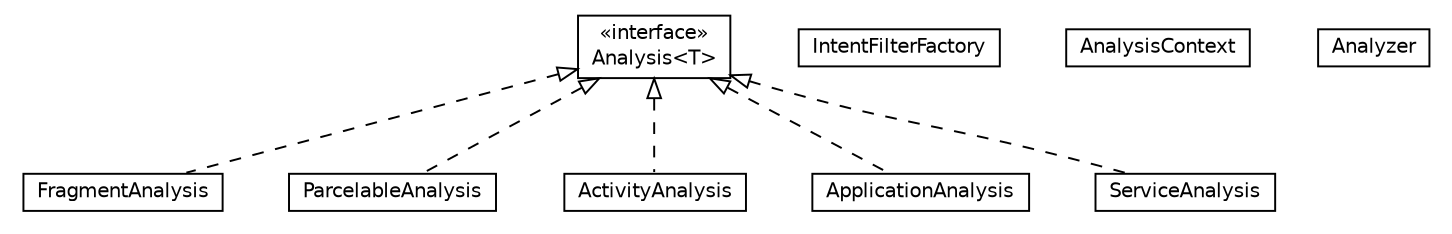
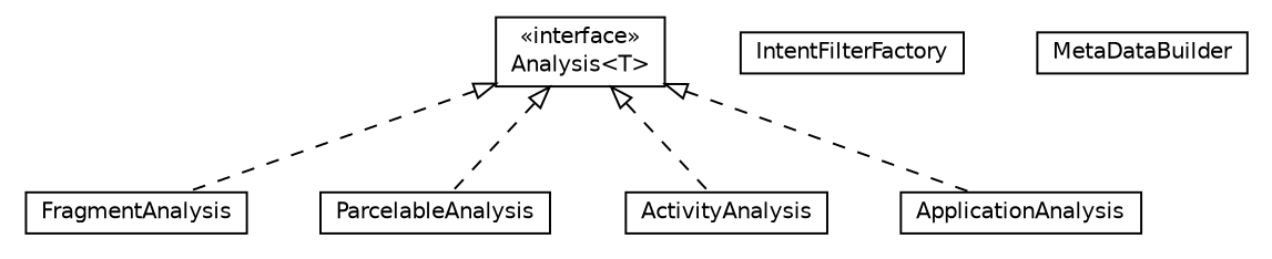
  digraph {
    nodesep=0.25
    ranksep=0.5
    node [fontcolor=black fontname=Helvetica fontsize=10.0 shape=plaintext]
    edge [arrowtail=empty dir=back fontname=Helvetica fontsize=10 headport=p labelfontname=Helvetica labelfontsize=10 style=dashed tailport=p]
    n1 [label=<<table title="org.androidtransfuse.analysis.Analysis" border="0" cellborder="1" cellspacing="0" cellpadding="2" port="p" href="./Analysis.html"> 		<tr><td><table border="0" cellspacing="0" cellpadding="1"> <tr><td align="center" balign="center"> &#171;interface&#187; </td></tr> <tr><td align="center" balign="center"> Analysis&lt;T&gt; </td></tr> 		</table></td></tr> 		</table>>]
    n2 [label=<<table title="org.androidtransfuse.analysis.FragmentAnalysis" border="0" cellborder="1" cellspacing="0" cellpadding="2" port="p" href="./FragmentAnalysis.html"> 		<tr><td><table border="0" cellspacing="0" cellpadding="1"> <tr><td align="center" balign="center"> FragmentAnalysis </td></tr> 		</table></td></tr> 		</table>>]
    n3 [label=<<table title="org.androidtransfuse.analysis.ParcelableAnalysis" border="0" cellborder="1" cellspacing="0" cellpadding="2" port="p" href="./ParcelableAnalysis.html"> 		<tr><td><table border="0" cellspacing="0" cellpadding="1"> <tr><td align="center" balign="center"> ParcelableAnalysis </td></tr> 		</table></td></tr> 		</table>>]
    n4 [label=<<table title="org.androidtransfuse.analysis.ActivityAnalysis" border="0" cellborder="1" cellspacing="0" cellpadding="2" port="p" href="./ActivityAnalysis.html"> 		<tr><td><table border="0" cellspacing="0" cellpadding="1"> <tr><td align="center" balign="center"> ActivityAnalysis </td></tr> 		</table></td></tr> 		</table>>]
    n5 [label=<<table title="org.androidtransfuse.analysis.ApplicationAnalysis" border="0" cellborder="1" cellspacing="0" cellpadding="2" port="p" href="./ApplicationAnalysis.html"> 		<tr><td><table border="0" cellspacing="0" cellpadding="1"> <tr><td align="center" balign="center"> ApplicationAnalysis </td></tr> 		</table></td></tr> 		</table>>]
-   n6 [label=<<table title="org.androidtransfuse.analysis.ServiceAnalysis" border="0" cellborder="1" cellspacing="0" cellpadding="2" port="p" href="./ServiceAnalysis.html"> 		<tr><td><table border="0" cellspacing="0" cellpadding="1"> <tr><td align="center" balign="center"> ServiceAnalysis </td></tr> 		</table></td></tr> 		</table>>]
    n7 [label=<<table title="org.androidtransfuse.analysis.IntentFilterFactory" border="0" cellborder="1" cellspacing="0" cellpadding="2" port="p" href="./IntentFilterFactory.html"> 		<tr><td><table border="0" cellspacing="0" cellpadding="1"> <tr><td align="center" balign="center"> IntentFilterFactory </td></tr> 		</table></td></tr> 		</table>>]
-   n8 [label=<<table title="org.androidtransfuse.analysis.AnalysisContext" border="0" cellborder="1" cellspacing="0" cellpadding="2" port="p" href="./AnalysisContext.html"> 		<tr><td><table border="0" cellspacing="0" cellpadding="1"> <tr><td align="center" balign="center"> AnalysisContext </td></tr> 		</table></td></tr> 		</table>>]
-   n10 [label=<<table title="org.androidtransfuse.analysis.Analyzer" border="0" cellborder="1" cellspacing="0" cellpadding="2" port="p" href="./Analyzer.html"> 		<tr><td><table border="0" cellspacing="0" cellpadding="1"> <tr><td align="center" balign="center"> Analyzer </td></tr> 		</table></td></tr> 		</table>>]
+   n9 [label=<<table title="org.androidtransfuse.analysis.MetaDataBuilder" border="0" cellborder="1" cellspacing="0" cellpadding="2" port="p" href="./MetaDataBuilder.html"> 		<tr><td><table border="0" cellspacing="0" cellpadding="1"> <tr><td align="center" balign="center"> MetaDataBuilder </td></tr> 		</table></td></tr> 		</table>>]
    n1 -> n2
    n1 -> n3
    n1 -> n4
    n1 -> n5
-   n1 -> n6
  }
